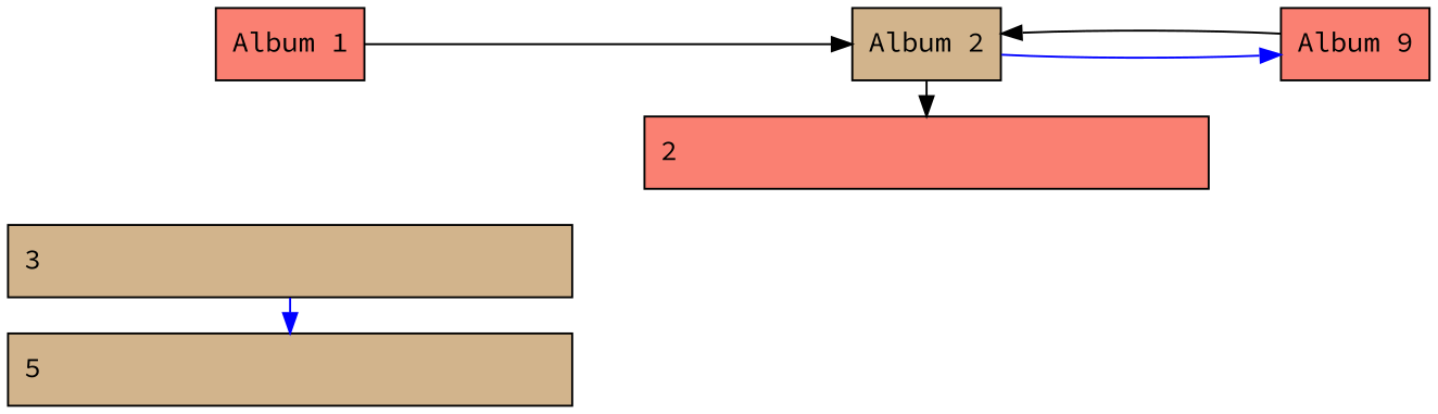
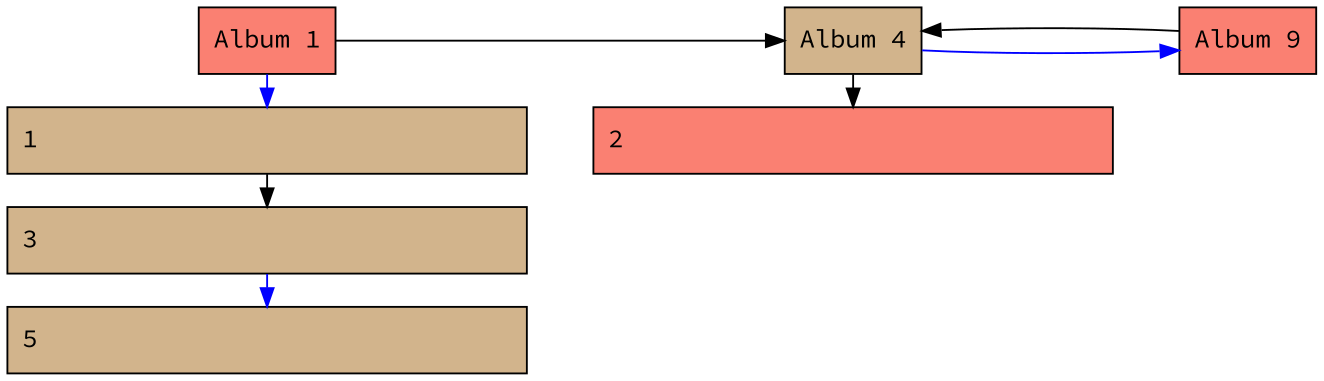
  digraph {
    fontname="Source Code Pro"
    rankdir=LR
    node [fillcolor=tan fontname="Source Code Pro" shape=box style=filled]
    edge [color=black fontname="Source Code Pro"]
+   n1 [label="1                               "]
    n2 [label="3                               "]
    n3 [label="5                               "]
    "Album 1" [fillcolor=salmon]
-   "Album 2"
+   "Album 2" [label="Album 4"]
    n6 [fillcolor=salmon label="2                               "]
    n7 [fillcolor=salmon label="Album 9"]
    subgraph sub_1 {
      rank=same
+     n1
      n2
      n3
      "Album 1"
    }
    subgraph sub_2 {
      rank=same
      "Album 2"
      n6
    }
    subgraph sub_3 {
      rank=same
      n7
    }
+   n1 -> n2
    n2 -> n3 [color=blue]
+   "Album 1" -> n1 [color=blue]
    "Album 1" -> "Album 2"
    "Album 2" -> n6
    "Album 2" -> n7 [color=blue]
    n7 -> "Album 2"
  }
